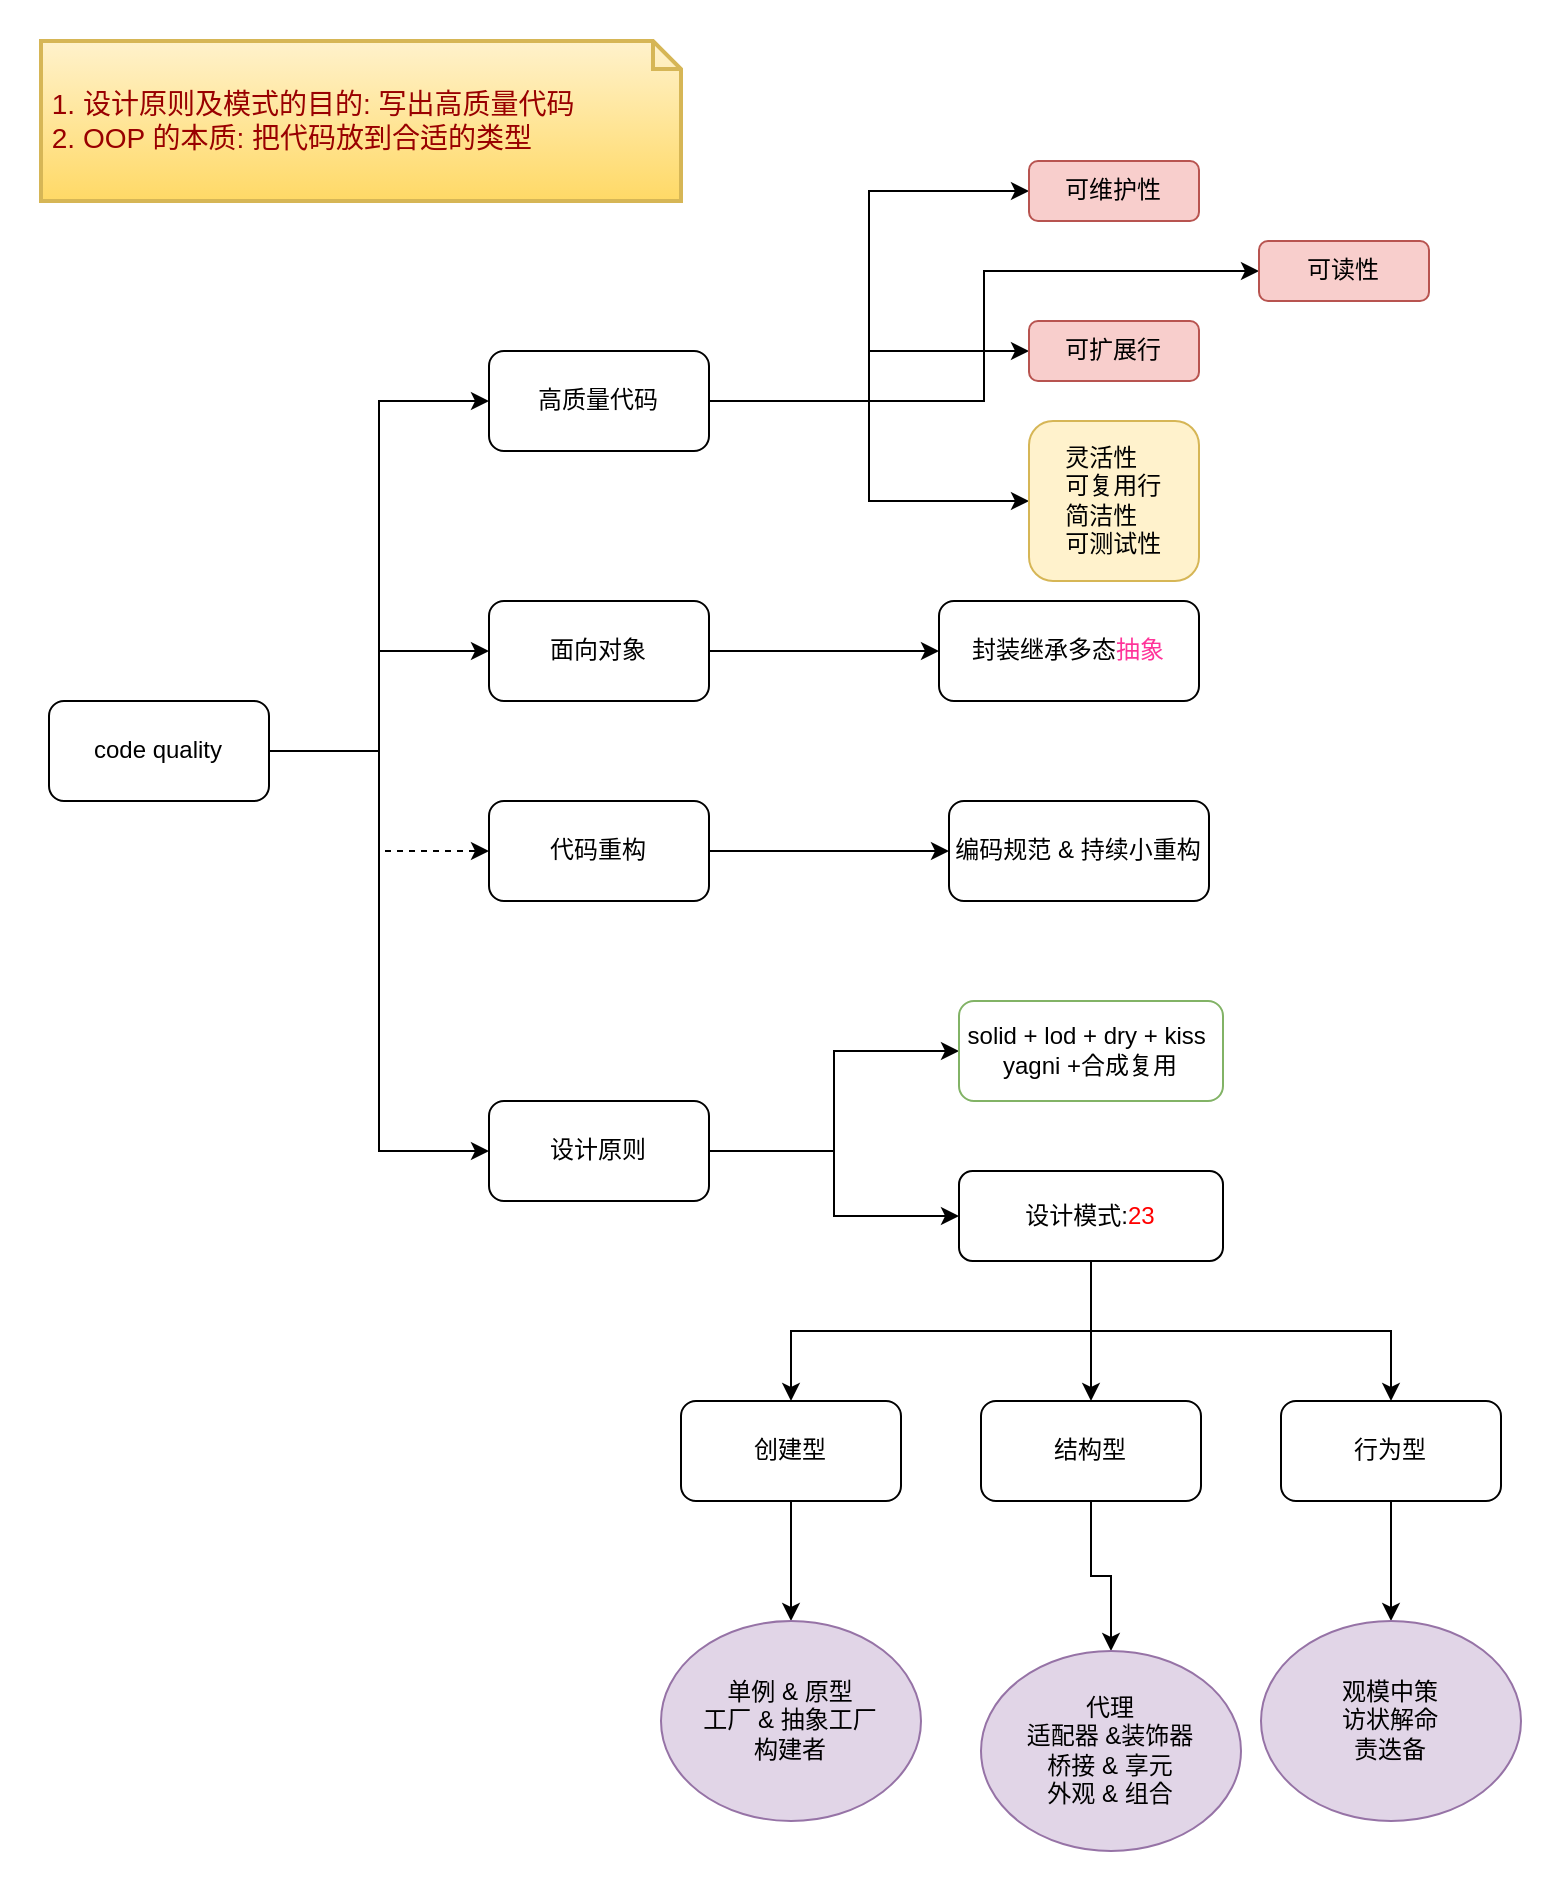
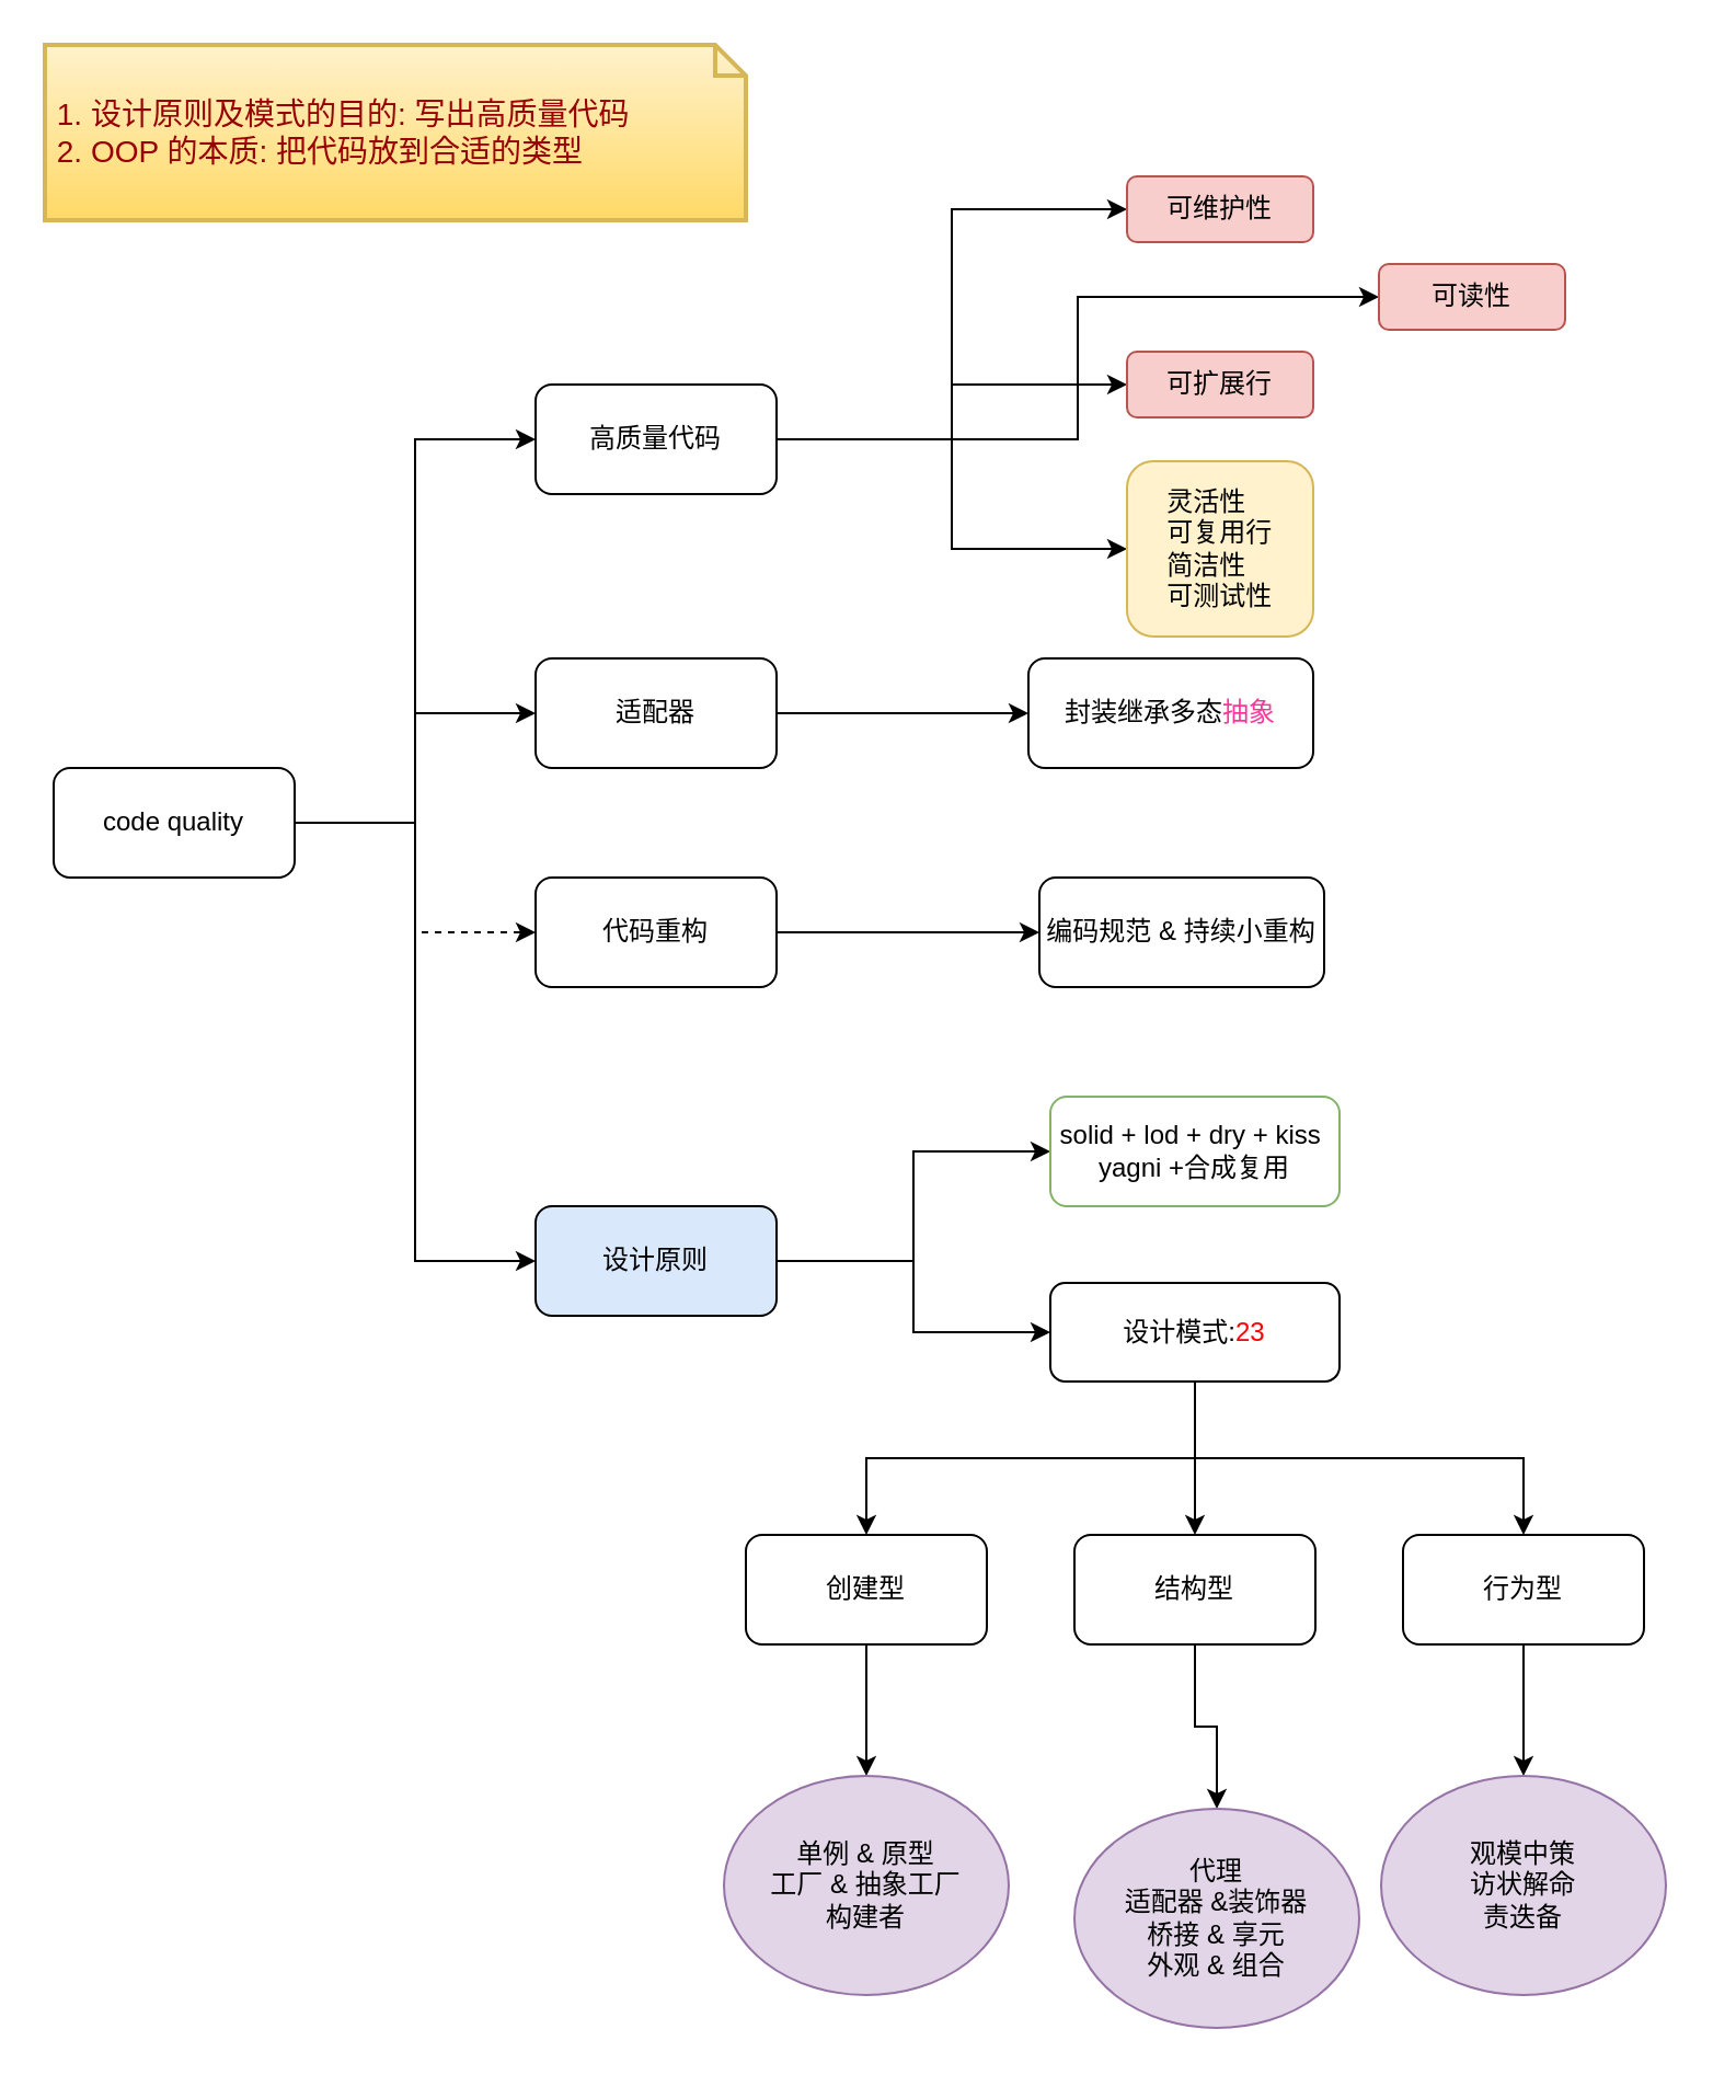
  <mxCell id="0" />
  <mxCell id="1" parent="0" />
  <mxCell id="2" value="" style="edgeStyle=orthogonalEdgeStyle;rounded=0;orthogonalLoop=1;jettySize=auto;html=1;entryX=0;entryY=0.5;entryDx=0;entryDy=0;" edge="1" parent="1" source="6" target="11"><mxGeometry relative="1" as="geometry" /></mxCell>
  <mxCell id="3" style="edgeStyle=orthogonalEdgeStyle;rounded=0;orthogonalLoop=1;jettySize=auto;html=1;exitX=1;exitY=0.5;exitDx=0;exitDy=0;entryX=0;entryY=0.5;entryDx=0;entryDy=0;" edge="1" parent="1" source="6" target="16"><mxGeometry relative="1" as="geometry"><mxPoint x="254" y="285" as="targetPoint" /></mxGeometry></mxCell>
  <mxCell id="4" style="edgeStyle=orthogonalEdgeStyle;rounded=0;orthogonalLoop=1;jettySize=auto;html=1;entryX=0;entryY=0.5;entryDx=0;entryDy=0;" edge="1" parent="1" source="6" target="19"><mxGeometry relative="1" as="geometry" /></mxCell>
  <mxCell id="5" style="edgeStyle=orthogonalEdgeStyle;rounded=0;orthogonalLoop=1;jettySize=auto;html=1;entryX=0;entryY=0.5;entryDx=0;entryDy=0;dashed=1;" edge="1" parent="1" source="6" target="22"><mxGeometry relative="1" as="geometry" /></mxCell>
  <mxCell id="6" value="code quality" style="rounded=1;whiteSpace=wrap;html=1;" vertex="1" parent="1"><mxGeometry x="24" y="350" width="110" height="50" as="geometry" /></mxCell>
  <mxCell id="7" style="edgeStyle=orthogonalEdgeStyle;rounded=0;orthogonalLoop=1;jettySize=auto;html=1;exitX=1;exitY=0.5;exitDx=0;exitDy=0;entryX=0;entryY=0.5;entryDx=0;entryDy=0;" edge="1" parent="1" source="11" target="12"><mxGeometry relative="1" as="geometry"><mxPoint x="434" y="170" as="targetPoint" /></mxGeometry></mxCell>
  <mxCell id="8" style="edgeStyle=orthogonalEdgeStyle;rounded=0;orthogonalLoop=1;jettySize=auto;html=1;exitX=1;exitY=0.5;exitDx=0;exitDy=0;entryX=0;entryY=0.5;entryDx=0;entryDy=0;" edge="1" parent="1" source="11" target="13"><mxGeometry relative="1" as="geometry" /></mxCell>
  <mxCell id="9" style="edgeStyle=orthogonalEdgeStyle;rounded=0;orthogonalLoop=1;jettySize=auto;html=1;entryX=0;entryY=0.5;entryDx=0;entryDy=0;" edge="1" parent="1" source="11" target="14"><mxGeometry relative="1" as="geometry" /></mxCell>
  <mxCell id="10" style="edgeStyle=orthogonalEdgeStyle;rounded=0;orthogonalLoop=1;jettySize=auto;html=1;entryX=0;entryY=0.5;entryDx=0;entryDy=0;" edge="1" parent="1" source="11" target="28"><mxGeometry relative="1" as="geometry" /></mxCell>
  <mxCell id="11" value="高质量代码" style="rounded=1;whiteSpace=wrap;html=1;" vertex="1" parent="1"><mxGeometry x="244" y="175" width="110" height="50" as="geometry" /></mxCell>
  <mxCell id="12" value="可维护性" style="rounded=1;whiteSpace=wrap;html=1;fillColor=#f8cecc;strokeColor=#b85450;" vertex="1" parent="1"><mxGeometry x="514" y="80" width="85" height="30" as="geometry" /></mxCell>
  <mxCell id="13" value="可读性" style="rounded=1;whiteSpace=wrap;html=1;fillColor=#f8cecc;strokeColor=#b85450;" vertex="1" parent="1"><mxGeometry x="629" y="120" width="85" height="30" as="geometry" /></mxCell>
  <mxCell id="14" value="可扩展行" style="rounded=1;whiteSpace=wrap;html=1;fillColor=#f8cecc;strokeColor=#b85450;" vertex="1" parent="1"><mxGeometry x="514" y="160" width="85" height="30" as="geometry" /></mxCell>
  <mxCell id="15" style="edgeStyle=orthogonalEdgeStyle;rounded=0;orthogonalLoop=1;jettySize=auto;html=1;" edge="1" parent="1" source="16" target="29"><mxGeometry relative="1" as="geometry" /></mxCell>
- <mxCell id="16" value="面向对象" style="rounded=1;whiteSpace=wrap;html=1;" vertex="1" parent="1"><mxGeometry x="244" y="300" width="110" height="50" as="geometry" /></mxCell>
+ <mxCell id="16" value="适配器" style="rounded=1;whiteSpace=wrap;html=1;" vertex="1" parent="1"><mxGeometry x="244" y="300" width="110" height="50" as="geometry" /></mxCell>
  <mxCell id="17" style="edgeStyle=orthogonalEdgeStyle;rounded=0;orthogonalLoop=1;jettySize=auto;html=1;" edge="1" parent="1" source="19" target="20"><mxGeometry relative="1" as="geometry" /></mxCell>
  <mxCell id="18" style="edgeStyle=orthogonalEdgeStyle;rounded=0;orthogonalLoop=1;jettySize=auto;html=1;" edge="1" parent="1" source="19" target="27"><mxGeometry relative="1" as="geometry" /></mxCell>
- <mxCell id="19" value="设计原则" style="rounded=1;whiteSpace=wrap;html=1;" vertex="1" parent="1"><mxGeometry x="244" y="550" width="110" height="50" as="geometry" /></mxCell>
+ <mxCell id="19" value="设计原则" style="rounded=1;whiteSpace=wrap;html=1;fillColor=#dae8fc;" vertex="1" parent="1"><mxGeometry x="244" y="550" width="110" height="50" as="geometry" /></mxCell>
  <mxCell id="20" value="solid + lod + dry + kiss&amp;nbsp; yagni +合成复用" style="rounded=1;whiteSpace=wrap;html=1;fillColor=#ffffff;strokeColor=#82b366;" vertex="1" parent="1"><mxGeometry x="479" y="500" width="132" height="50" as="geometry" /></mxCell>
  <mxCell id="21" value="" style="edgeStyle=orthogonalEdgeStyle;rounded=0;orthogonalLoop=1;jettySize=auto;html=1;" edge="1" parent="1" source="22" target="23"><mxGeometry relative="1" as="geometry" /></mxCell>
  <mxCell id="22" value="代码重构" style="rounded=1;whiteSpace=wrap;html=1;" vertex="1" parent="1"><mxGeometry x="244" y="400" width="110" height="50" as="geometry" /></mxCell>
  <mxCell id="23" value="编码规范 &amp;amp; 持续小重构" style="rounded=1;whiteSpace=wrap;html=1;" vertex="1" parent="1"><mxGeometry x="474" y="400" width="130" height="50" as="geometry" /></mxCell>
  <mxCell id="24" style="edgeStyle=orthogonalEdgeStyle;rounded=0;orthogonalLoop=1;jettySize=auto;html=1;exitX=0.5;exitY=1;exitDx=0;exitDy=0;entryX=0.5;entryY=0;entryDx=0;entryDy=0;" edge="1" parent="1" source="27" target="35"><mxGeometry relative="1" as="geometry"><mxPoint x="829" y="710" as="targetPoint" /></mxGeometry></mxCell>
  <mxCell id="25" style="edgeStyle=orthogonalEdgeStyle;rounded=0;orthogonalLoop=1;jettySize=auto;html=1;exitX=0.5;exitY=1;exitDx=0;exitDy=0;" edge="1" parent="1" source="27" target="31"><mxGeometry relative="1" as="geometry" /></mxCell>
  <mxCell id="26" style="edgeStyle=orthogonalEdgeStyle;rounded=0;orthogonalLoop=1;jettySize=auto;html=1;exitX=0.5;exitY=1;exitDx=0;exitDy=0;" edge="1" parent="1" source="27" target="33"><mxGeometry relative="1" as="geometry" /></mxCell>
  <mxCell id="27" value="设计模式:&lt;span style=&quot;color: rgb(255 , 0 , 0)&quot;&gt;23&lt;/span&gt;" style="rounded=1;whiteSpace=wrap;html=1;" vertex="1" parent="1"><mxGeometry x="479" y="585" width="132" height="45" as="geometry" /></mxCell>
  <mxCell id="28" value="&amp;nbsp; &amp;nbsp; &amp;nbsp;灵活性 &lt;br&gt;&amp;nbsp; &amp;nbsp; &amp;nbsp;可复用行&amp;nbsp;&lt;br&gt;&amp;nbsp; &amp;nbsp; &amp;nbsp;简洁性&lt;br&gt;&amp;nbsp; &amp;nbsp; &amp;nbsp;可测试性" style="rounded=1;whiteSpace=wrap;html=1;fillColor=#fff2cc;strokeColor=#d6b656;align=left;" vertex="1" parent="1"><mxGeometry x="514" y="210" width="85" height="80" as="geometry" /></mxCell>
  <mxCell id="29" value="封装继承多态&lt;font color=&quot;#ff3399&quot;&gt;抽象&lt;/font&gt;" style="rounded=1;whiteSpace=wrap;html=1;" vertex="1" parent="1"><mxGeometry x="469" y="300" width="130" height="50" as="geometry" /></mxCell>
  <mxCell id="30" style="edgeStyle=orthogonalEdgeStyle;rounded=0;orthogonalLoop=1;jettySize=auto;html=1;" edge="1" parent="1" source="31" target="36"><mxGeometry relative="1" as="geometry" /></mxCell>
  <mxCell id="31" value="创建型" style="rounded=1;whiteSpace=wrap;html=1;" vertex="1" parent="1"><mxGeometry x="340" y="700" width="110" height="50" as="geometry" /></mxCell>
  <mxCell id="32" style="edgeStyle=orthogonalEdgeStyle;rounded=0;orthogonalLoop=1;jettySize=auto;html=1;exitX=0.5;exitY=1;exitDx=0;exitDy=0;" edge="1" parent="1" source="33" target="37"><mxGeometry relative="1" as="geometry" /></mxCell>
  <mxCell id="33" value="结构型" style="rounded=1;whiteSpace=wrap;html=1;" vertex="1" parent="1"><mxGeometry x="490" y="700" width="110" height="50" as="geometry" /></mxCell>
  <mxCell id="34" style="edgeStyle=orthogonalEdgeStyle;rounded=0;orthogonalLoop=1;jettySize=auto;html=1;" edge="1" parent="1" source="35" target="38"><mxGeometry relative="1" as="geometry" /></mxCell>
  <mxCell id="35" value="行为型" style="rounded=1;whiteSpace=wrap;html=1;" vertex="1" parent="1"><mxGeometry x="640" y="700" width="110" height="50" as="geometry" /></mxCell>
  <mxCell id="36" value="&lt;span&gt;单例 &amp;amp;&amp;nbsp;&lt;/span&gt;&lt;span&gt;原型&lt;/span&gt;&lt;br&gt;&lt;span&gt;工厂 &amp;amp;&amp;nbsp;&lt;/span&gt;&lt;span&gt;抽象工厂&lt;/span&gt;&lt;br&gt;&lt;span&gt;构建者&lt;/span&gt;" style="ellipse;whiteSpace=wrap;html=1;rounded=1;align=center;fillColor=#e1d5e7;strokeColor=#9673a6;" vertex="1" parent="1"><mxGeometry x="330" y="810" width="130" height="100" as="geometry" /></mxCell>
  <mxCell id="37" value="代理&lt;br&gt;适配器 &amp;amp;装饰器&lt;br&gt;桥接 &amp;amp; 享元&lt;br&gt;外观 &amp;amp; 组合" style="ellipse;whiteSpace=wrap;html=1;rounded=1;align=center;fillColor=#e1d5e7;strokeColor=#9673a6;" vertex="1" parent="1"><mxGeometry x="490" y="825" width="130" height="100" as="geometry" /></mxCell>
  <mxCell id="38" value="观模中策&lt;br&gt;访状解命&lt;br&gt;责迭备" style="ellipse;whiteSpace=wrap;html=1;rounded=1;align=center;fillColor=#e1d5e7;strokeColor=#9673a6;" vertex="1" parent="1"><mxGeometry x="630" y="810" width="130" height="100" as="geometry" /></mxCell>
  <mxCell id="39" value="&lt;font color=&quot;#990000&quot;&gt;&amp;nbsp;1. 设计原则及模式的目的: 写出高质量代码&lt;br&gt;&lt;/font&gt;&lt;div&gt;&lt;span&gt;&lt;font color=&quot;#990000&quot;&gt;&amp;nbsp;2. OOP 的本质: 把代码放到合适的类型&lt;/font&gt;&lt;/span&gt;&lt;/div&gt;" style="shape=note;strokeWidth=2;fontSize=14;size=14;whiteSpace=wrap;html=1;align=left;fillColor=#fff2cc;strokeColor=#d6b656;gradientColor=#ffd966;" vertex="1" parent="1"><mxGeometry x="20" y="20" width="320" height="80" as="geometry" /></mxCell>
